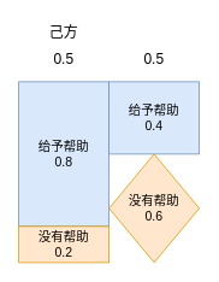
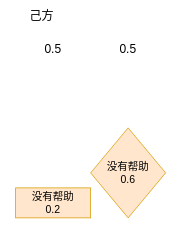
  <mxCell id="0" />
  <mxCell id="1" parent="0" />
- <mxCell id="2" value="给予帮助&lt;br&gt;0.8" style="rounded=0;whiteSpace=wrap;html=1;fillColor=#dae8fc;strokeColor=#6c8ebf;fontSize=14;" vertex="1" parent="1"><mxGeometry x="20" y="90" width="100" height="160" as="geometry" /></mxCell>
  <mxCell id="3" value="没有帮助&lt;br style=&quot;font-size: 14px;&quot;&gt;0.2" style="rounded=0;whiteSpace=wrap;html=1;fillColor=#ffe6cc;strokeColor=#d79b00;fontSize=14;" vertex="1" parent="1"><mxGeometry x="20" y="250" width="100" height="40" as="geometry" /></mxCell>
- <mxCell id="4" value="给予帮助&lt;br style=&quot;font-size: 14px;&quot;&gt;0.4" style="rounded=0;whiteSpace=wrap;html=1;fillColor=#dae8fc;strokeColor=#6c8ebf;fontSize=14;" vertex="1" parent="1"><mxGeometry x="120" y="90" width="100" height="80" as="geometry" /></mxCell>
  <mxCell id="5" value="没有帮助&lt;br style=&quot;font-size: 14px;&quot;&gt;0.6" style="rhombus;whiteSpace=wrap;html=1;fillColor=#ffe6cc;strokeColor=#d79b00;fontSize=14;" vertex="1" parent="1"><mxGeometry x="120" y="170" width="100" height="120" as="geometry" /></mxCell>
- <mxCell id="6" value="己方" style="text;html=1;strokeColor=none;fillColor=none;align=center;verticalAlign=middle;whiteSpace=wrap;rounded=0;fontSize=16;" vertex="1" parent="1"><mxGeometry x="40" y="20" width="60" height="30" as="geometry" /></mxCell>
+ <mxCell id="6" value="己方" style="text;html=1;strokeColor=none;fillColor=none;align=center;verticalAlign=middle;whiteSpace=wrap;rounded=0;fontSize=16;" vertex="1" parent="1"><mxGeometry x="25" y="5" width="60" height="30" as="geometry" /></mxCell>
  <mxCell id="7" value="0.5" style="text;html=1;strokeColor=none;fillColor=none;align=center;verticalAlign=middle;whiteSpace=wrap;rounded=0;fontSize=16;" vertex="1" parent="1"><mxGeometry x="40" y="50" width="60" height="30" as="geometry" /></mxCell>
  <mxCell id="8" value="0.5" style="text;html=1;strokeColor=none;fillColor=none;align=center;verticalAlign=middle;whiteSpace=wrap;rounded=0;fontSize=16;" vertex="1" parent="1"><mxGeometry x="140" y="50" width="60" height="30" as="geometry" /></mxCell>
